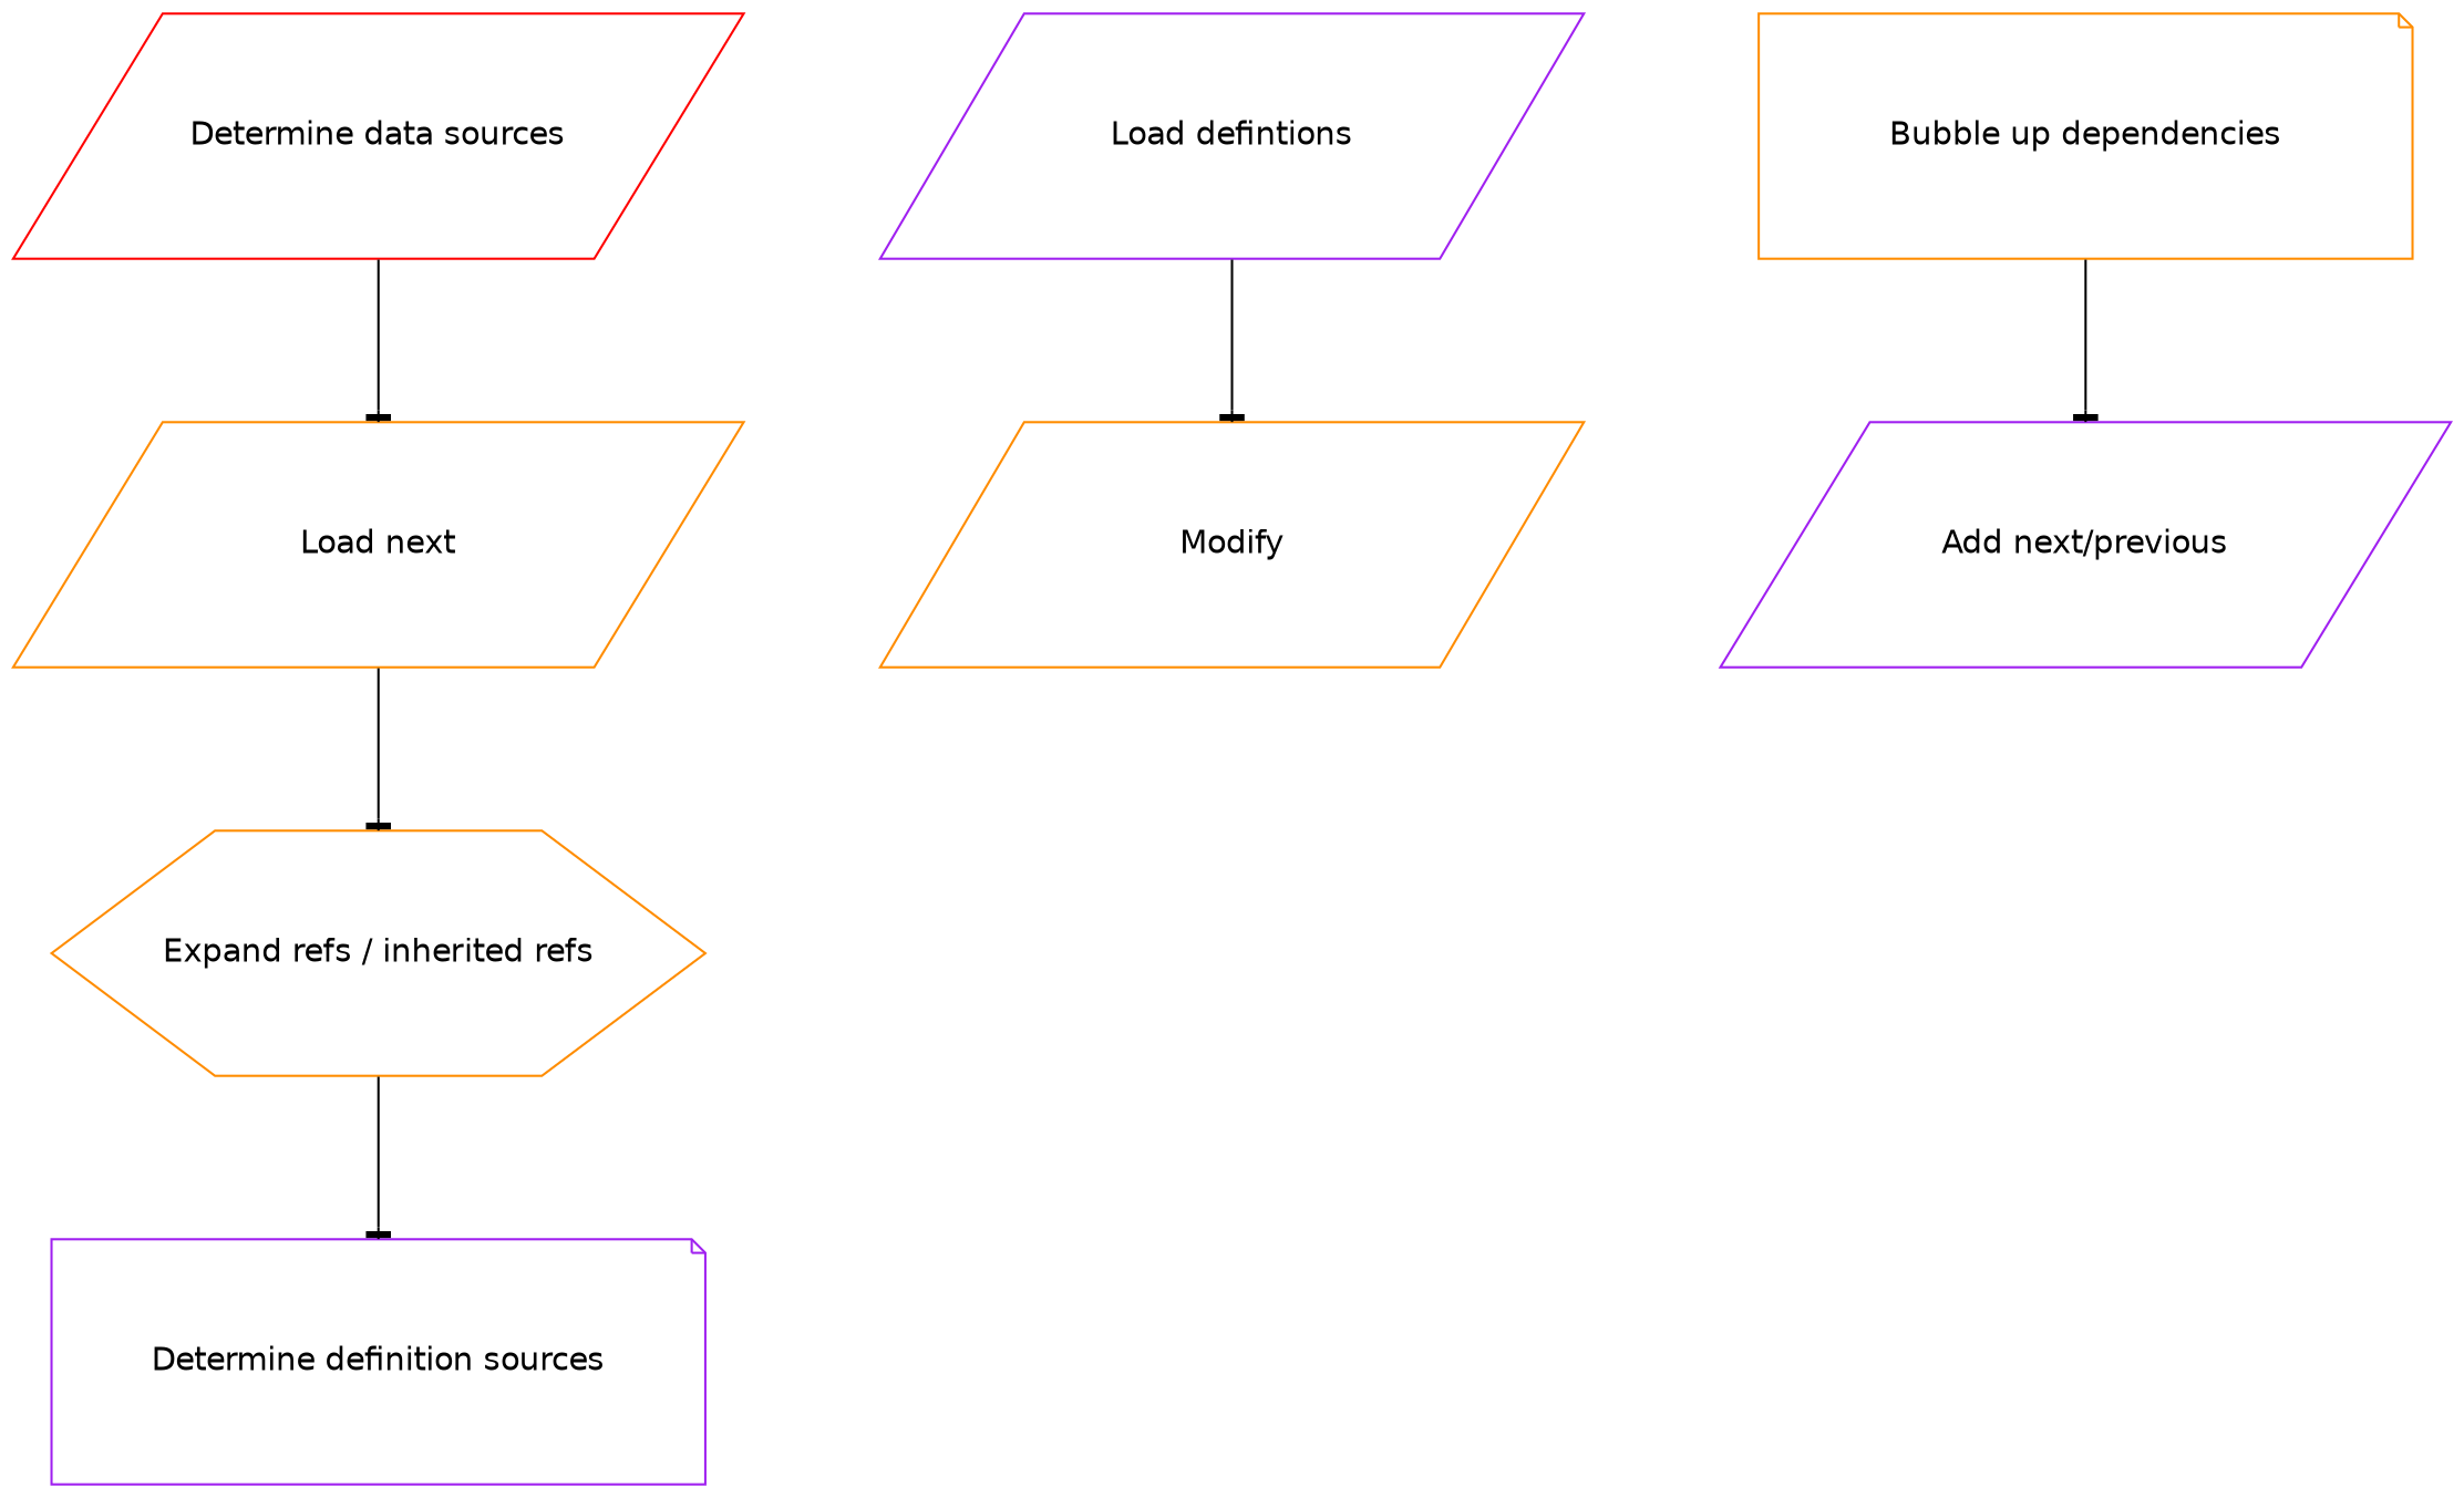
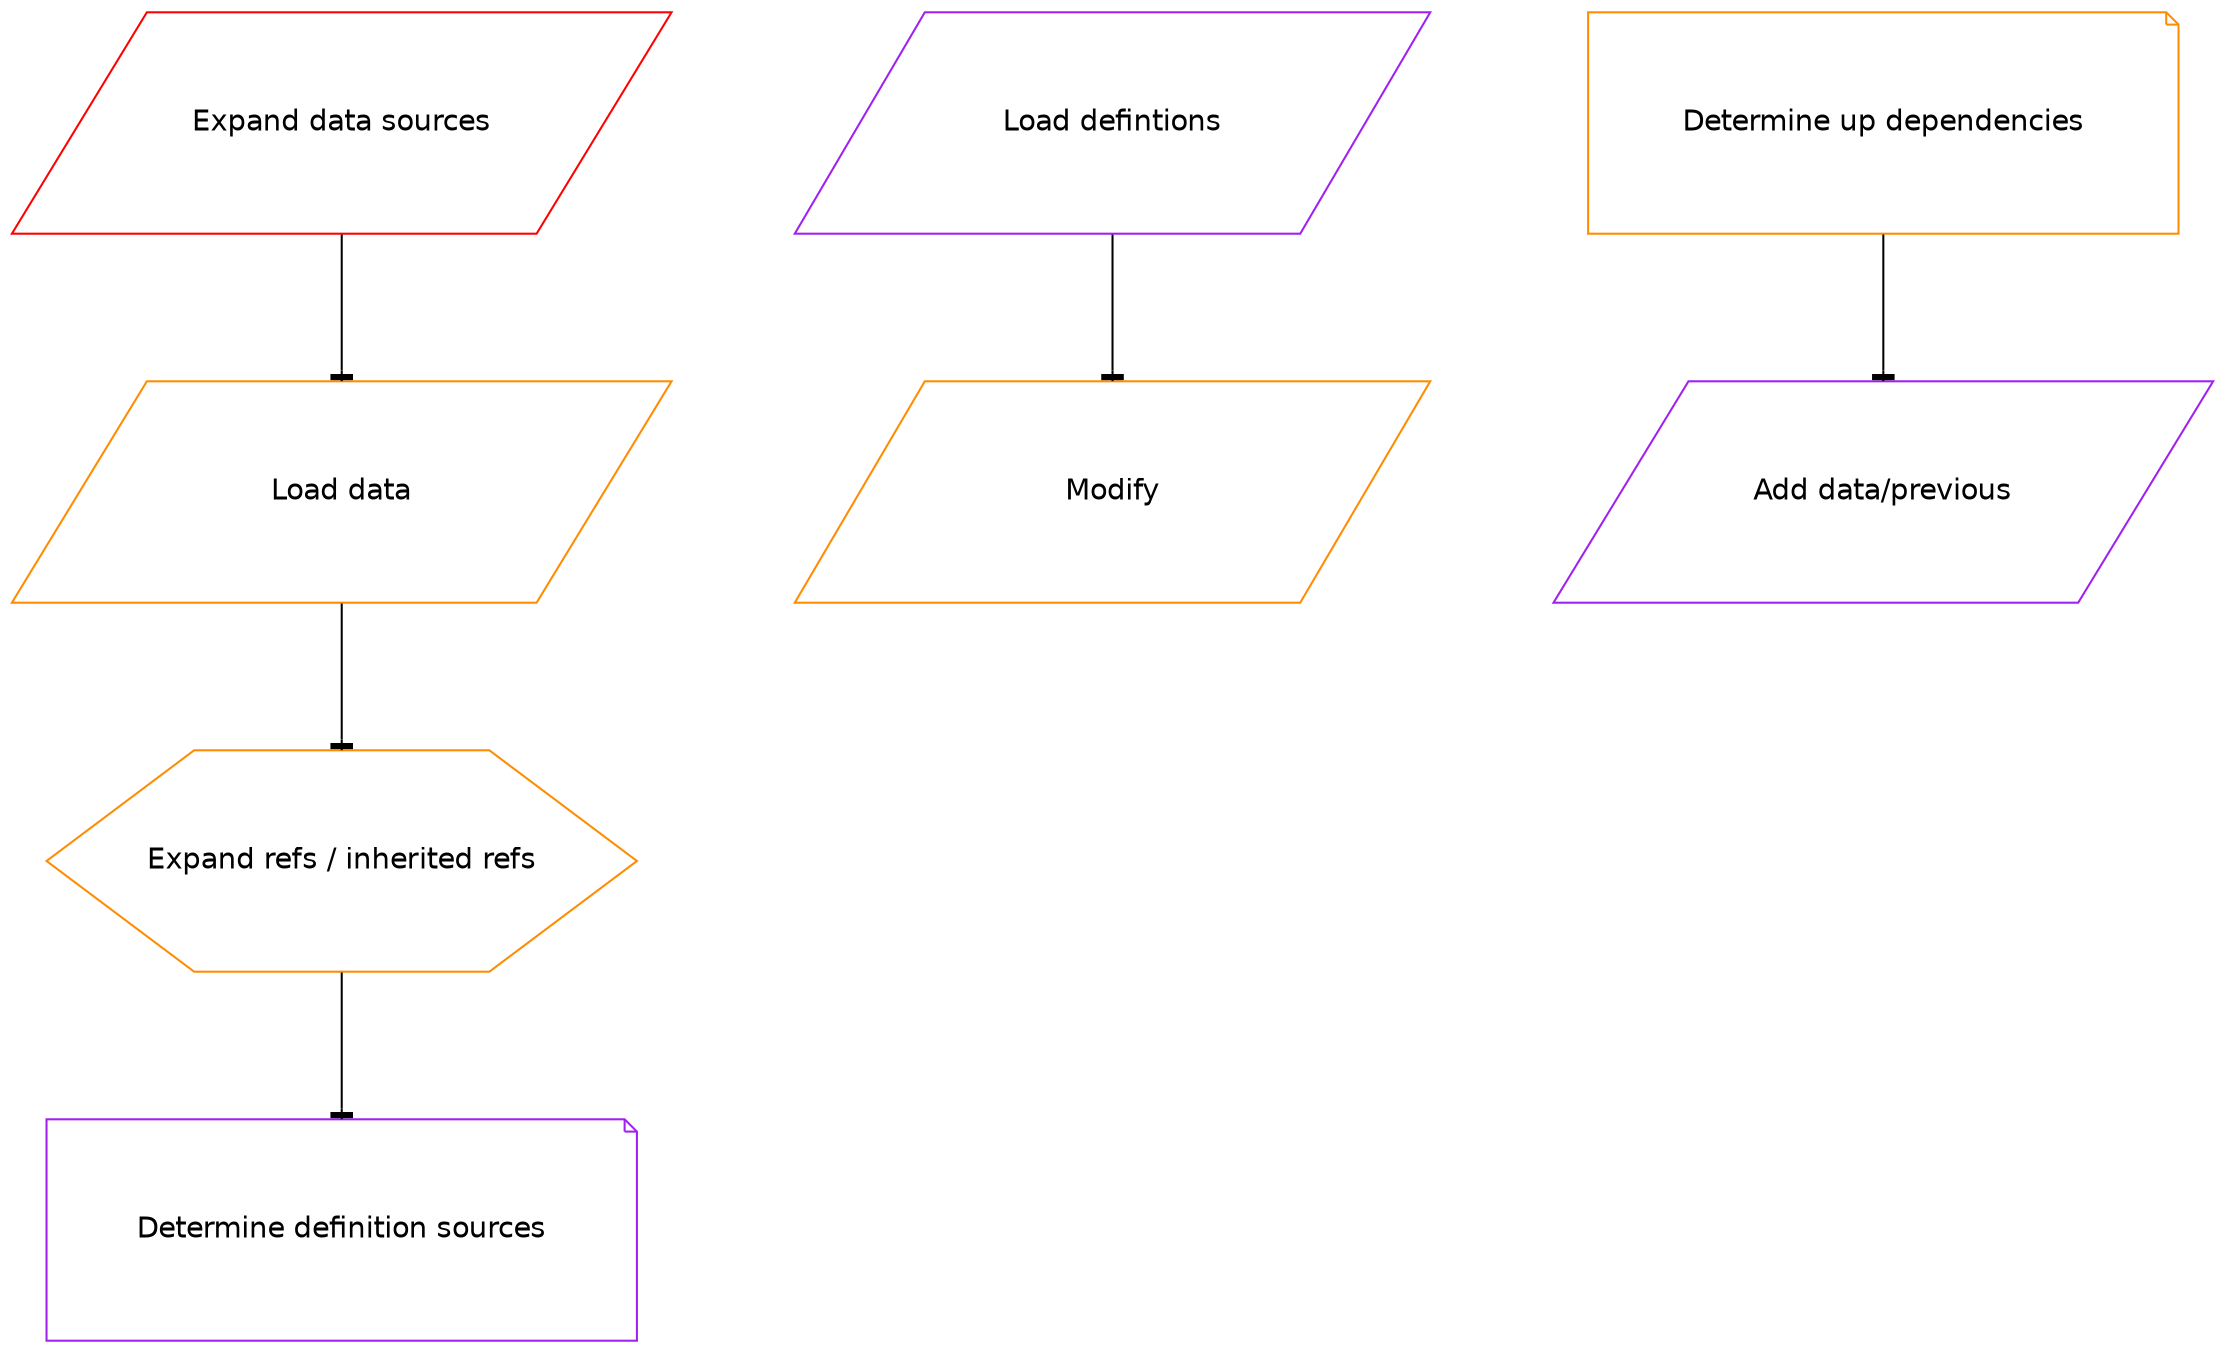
  digraph {
    newrank=true
    nodesep=1
    ranksep=1
    node [color=darkorange fillcolor=white fontcolor=black fontname=helvetica shape=parallelogram]
    edge [arrowhead=tee]
-   n1 [color=red height=1.5 label="Determine data sources" width=4]
-   n2 [height=1.5 label="Load next" width=4]
+   n1 [color=red height=1.5 label="Expand data sources" width=4]
+   n2 [height=1.5 label="Load data" width=4]
    n3 [height=1.5 label="Expand refs / inherited refs" shape=hexagon width=4]
    n4 [color=purple height=1.5 label="Determine definition sources" shape=note width=4]
    n5 [color=purple height=1.5 label="Load defintions" width=4]
    n6 [height=1.5 label=Modify width=4]
-   n7 [height=1.5 label="Bubble up dependencies" shape=note width=4]
-   n8 [color=purple height=1.5 label="Add next/previous" width=4]
+   n7 [height=1.5 label="Determine up dependencies" shape=note width=4]
+   n8 [color=purple height=1.5 label="Add data/previous" width=4]
    n1 -> n2
    n2 -> n3
    n3 -> n4
    n5 -> n6
    n7 -> n8
  }
